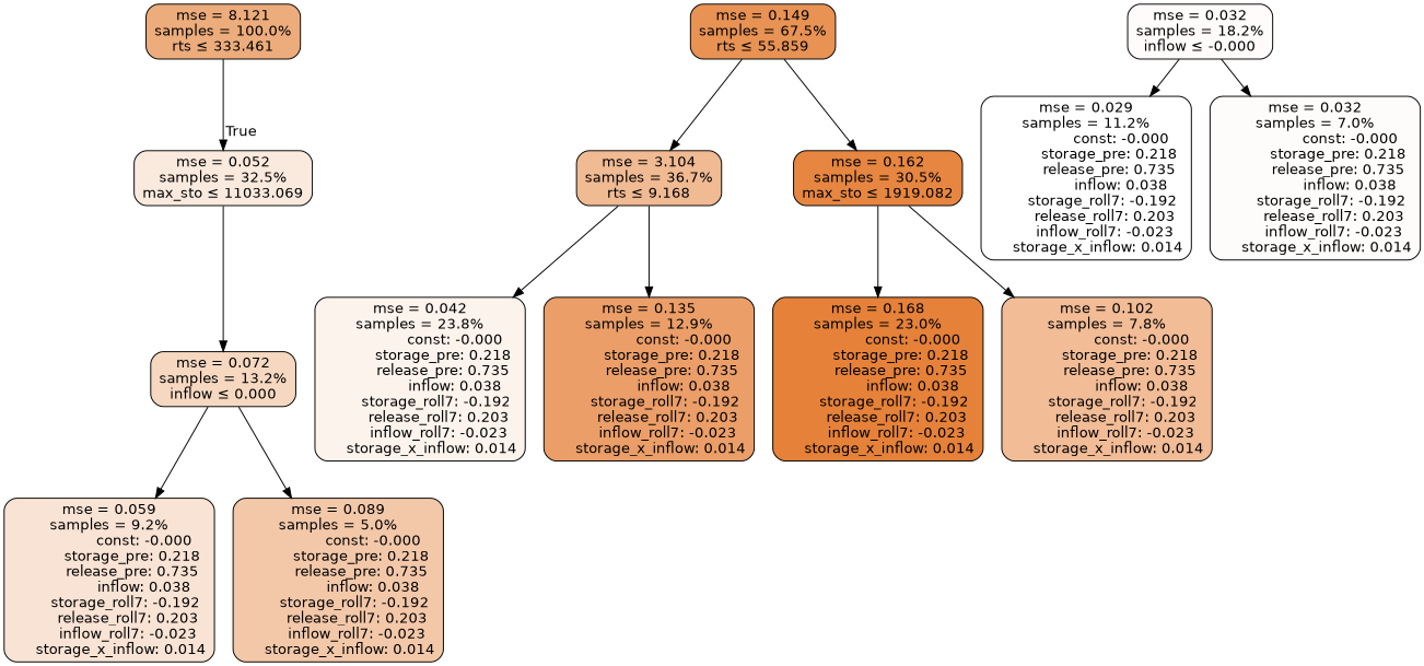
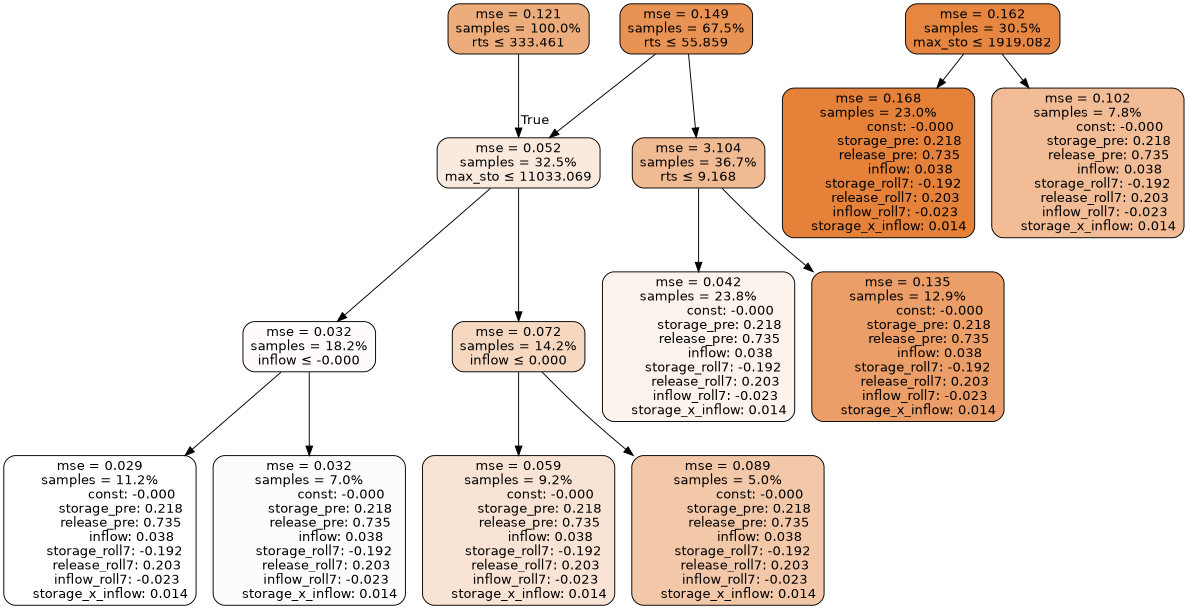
  digraph {
    node [color=black fontname=helvetica shape=rectangle style="filled, rounded"]
    edge [fontname=helvetica]
-   n1 [fillcolor="#edac7c" label="mse = 8.121\nsamples = 100.0%\nrts &le; 333.461"]
+   n1 [fillcolor="#edac7c" label="mse = 0.121\nsamples = 100.0%\nrts &le; 333.461"]
    n2 [fillcolor="#faeade" label="mse = 0.052\nsamples = 32.5%\nmax_sto &le; 11033.069"]
    n3 [fillcolor="#e89254" label="mse = 0.149\nsamples = 67.5%\nrts &le; 55.859"]
    n4 [fillcolor="#f0ba93" label="mse = 3.104\nsamples = 36.7%\nrts &le; 9.168"]
    n5 [fillcolor="#e68641" label="mse = 0.162\nsamples = 30.5%\nmax_sto &le; 1919.082"]
    n6 [fillcolor="#fefbfa" label="mse = 0.032\nsamples = 18.2%\ninflow &le; -0.000"]
-   n7 [fillcolor="#f6d8c1" label="mse = 0.072\nsamples = 13.2%\ninflow &le; 0.000"]
+   n7 [fillcolor="#f6d8c1" label="mse = 0.072\nsamples = 14.2%\ninflow &le; 0.000"]
    n8 [fillcolor="#fcf3ec" label="mse = 0.042\nsamples = 23.8%\n               const: -0.000\n          storage_pre: 0.218\n          release_pre: 0.735\n               inflow: 0.038\n       storage_roll7: -0.192\n        release_roll7: 0.203\n        inflow_roll7: -0.023\n     storage_x_inflow: 0.014"]
    n9 [fillcolor="#eb9e68" label="mse = 0.135\nsamples = 12.9%\n               const: -0.000\n          storage_pre: 0.218\n          release_pre: 0.735\n               inflow: 0.038\n       storage_roll7: -0.192\n        release_roll7: 0.203\n        inflow_roll7: -0.023\n     storage_x_inflow: 0.014"]
    n10 [fillcolor="#e58139" label="mse = 0.168\nsamples = 23.0%\n               const: -0.000\n          storage_pre: 0.218\n          release_pre: 0.735\n               inflow: 0.038\n       storage_roll7: -0.192\n        release_roll7: 0.203\n        inflow_roll7: -0.023\n     storage_x_inflow: 0.014"]
    n11 [fillcolor="#f1bc96" label="mse = 0.102\nsamples = 7.8%\n               const: -0.000\n          storage_pre: 0.218\n          release_pre: 0.735\n               inflow: 0.038\n       storage_roll7: -0.192\n        release_roll7: 0.203\n        inflow_roll7: -0.023\n     storage_x_inflow: 0.014"]
    n12 [fillcolor="#ffffff" label="mse = 0.029\nsamples = 11.2%\n               const: -0.000\n          storage_pre: 0.218\n          release_pre: 0.735\n               inflow: 0.038\n       storage_roll7: -0.192\n        release_roll7: 0.203\n        inflow_roll7: -0.023\n     storage_x_inflow: 0.014"]
    n13 [fillcolor="#fefcfa" label="mse = 0.032\nsamples = 7.0%\n               const: -0.000\n          storage_pre: 0.218\n          release_pre: 0.735\n               inflow: 0.038\n       storage_roll7: -0.192\n        release_roll7: 0.203\n        inflow_roll7: -0.023\n     storage_x_inflow: 0.014"]
    n14 [fillcolor="#f9e3d4" label="mse = 0.059\nsamples = 9.2%\n               const: -0.000\n          storage_pre: 0.218\n          release_pre: 0.735\n               inflow: 0.038\n       storage_roll7: -0.192\n        release_roll7: 0.203\n        inflow_roll7: -0.023\n     storage_x_inflow: 0.014"]
    n15 [fillcolor="#f3c8a9" label="mse = 0.089\nsamples = 5.0%\n               const: -0.000\n          storage_pre: 0.218\n          release_pre: 0.735\n               inflow: 0.038\n       storage_roll7: -0.192\n        release_roll7: 0.203\n        inflow_roll7: -0.023\n     storage_x_inflow: 0.014"]
    n1 -> n2 [headlabel=True labelangle=-45 labeldistance=2.5]
+   n2 -> n6
    n2 -> n7
    n3 -> n4
-   n3 -> n5
+   n3 -> n2
    n4 -> n8
    n4 -> n9
    n5 -> n10
    n5 -> n11
    n6 -> n12
    n6 -> n13
    n7 -> n14
    n7 -> n15
  }
